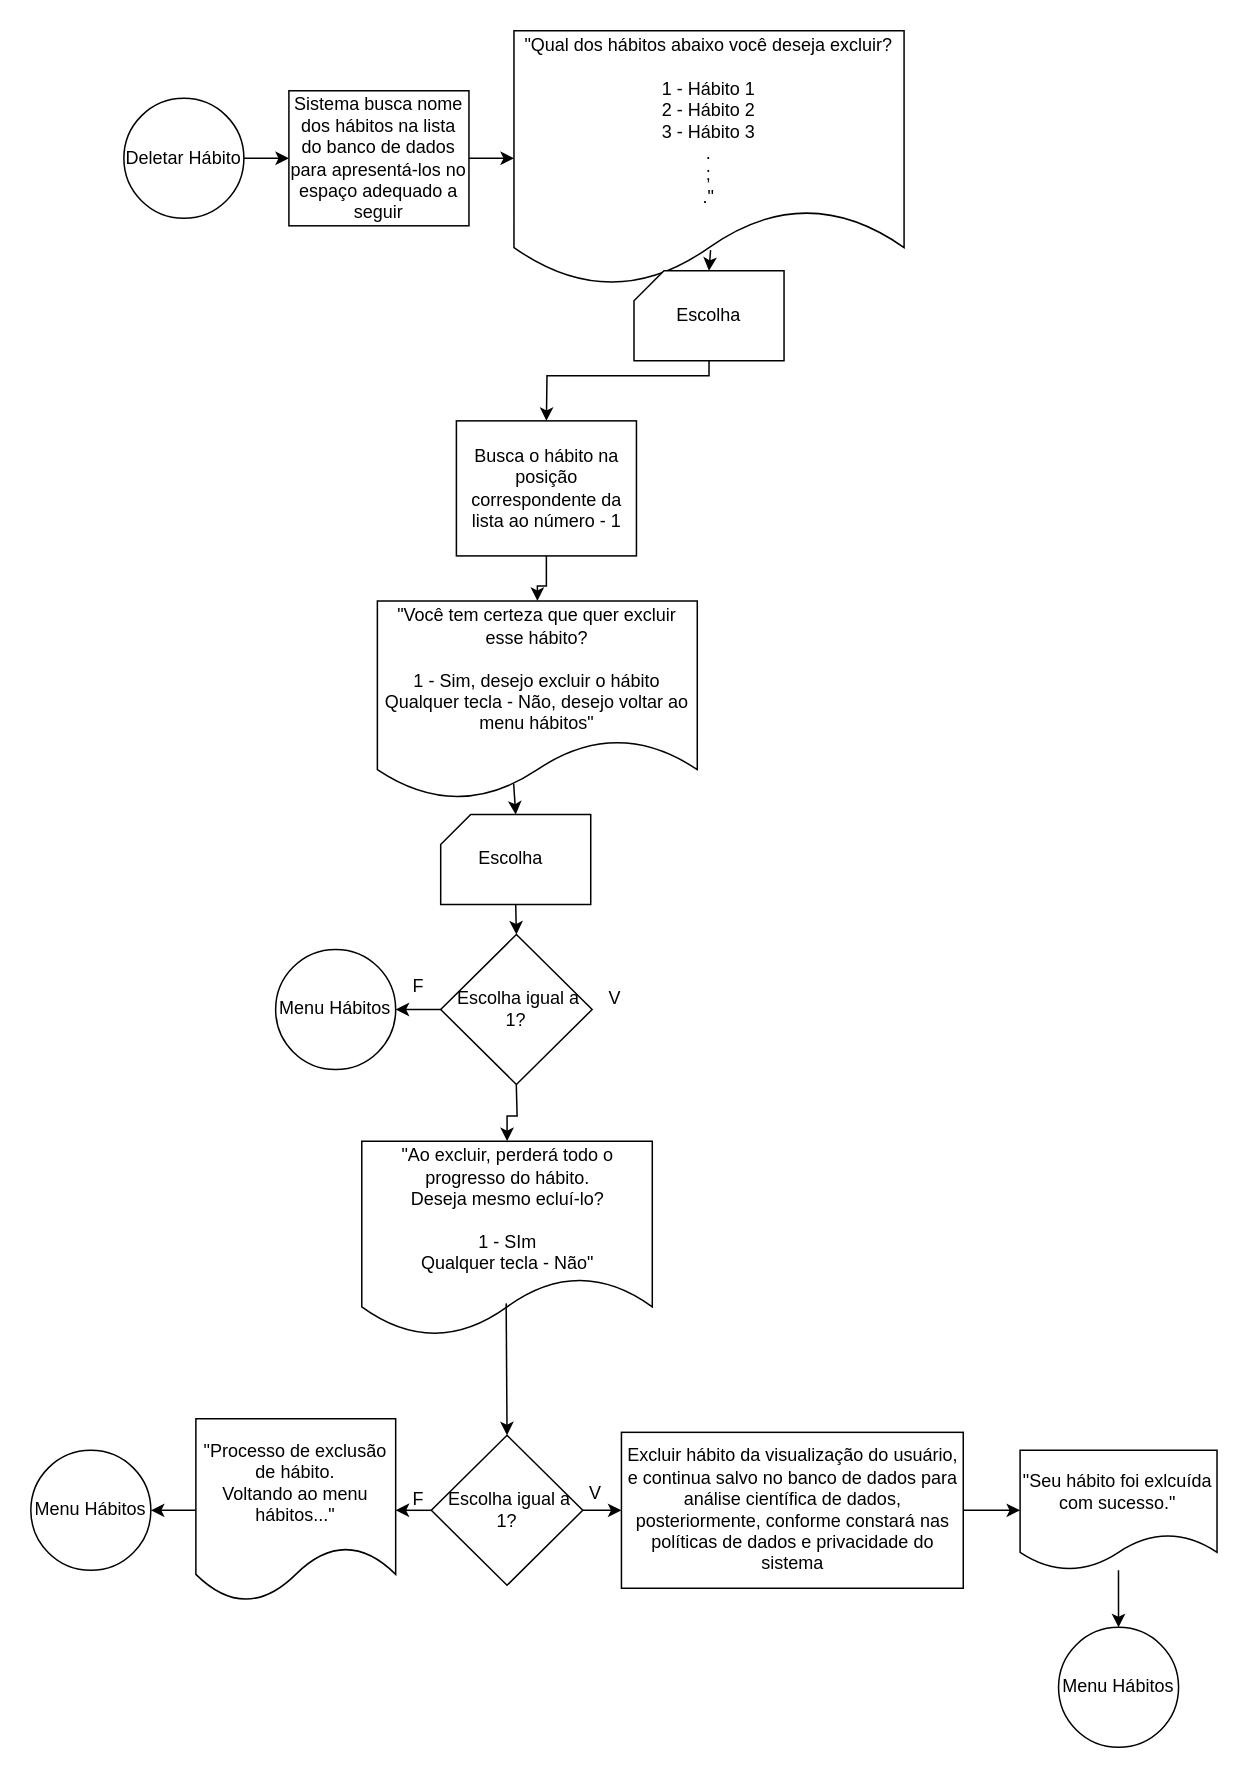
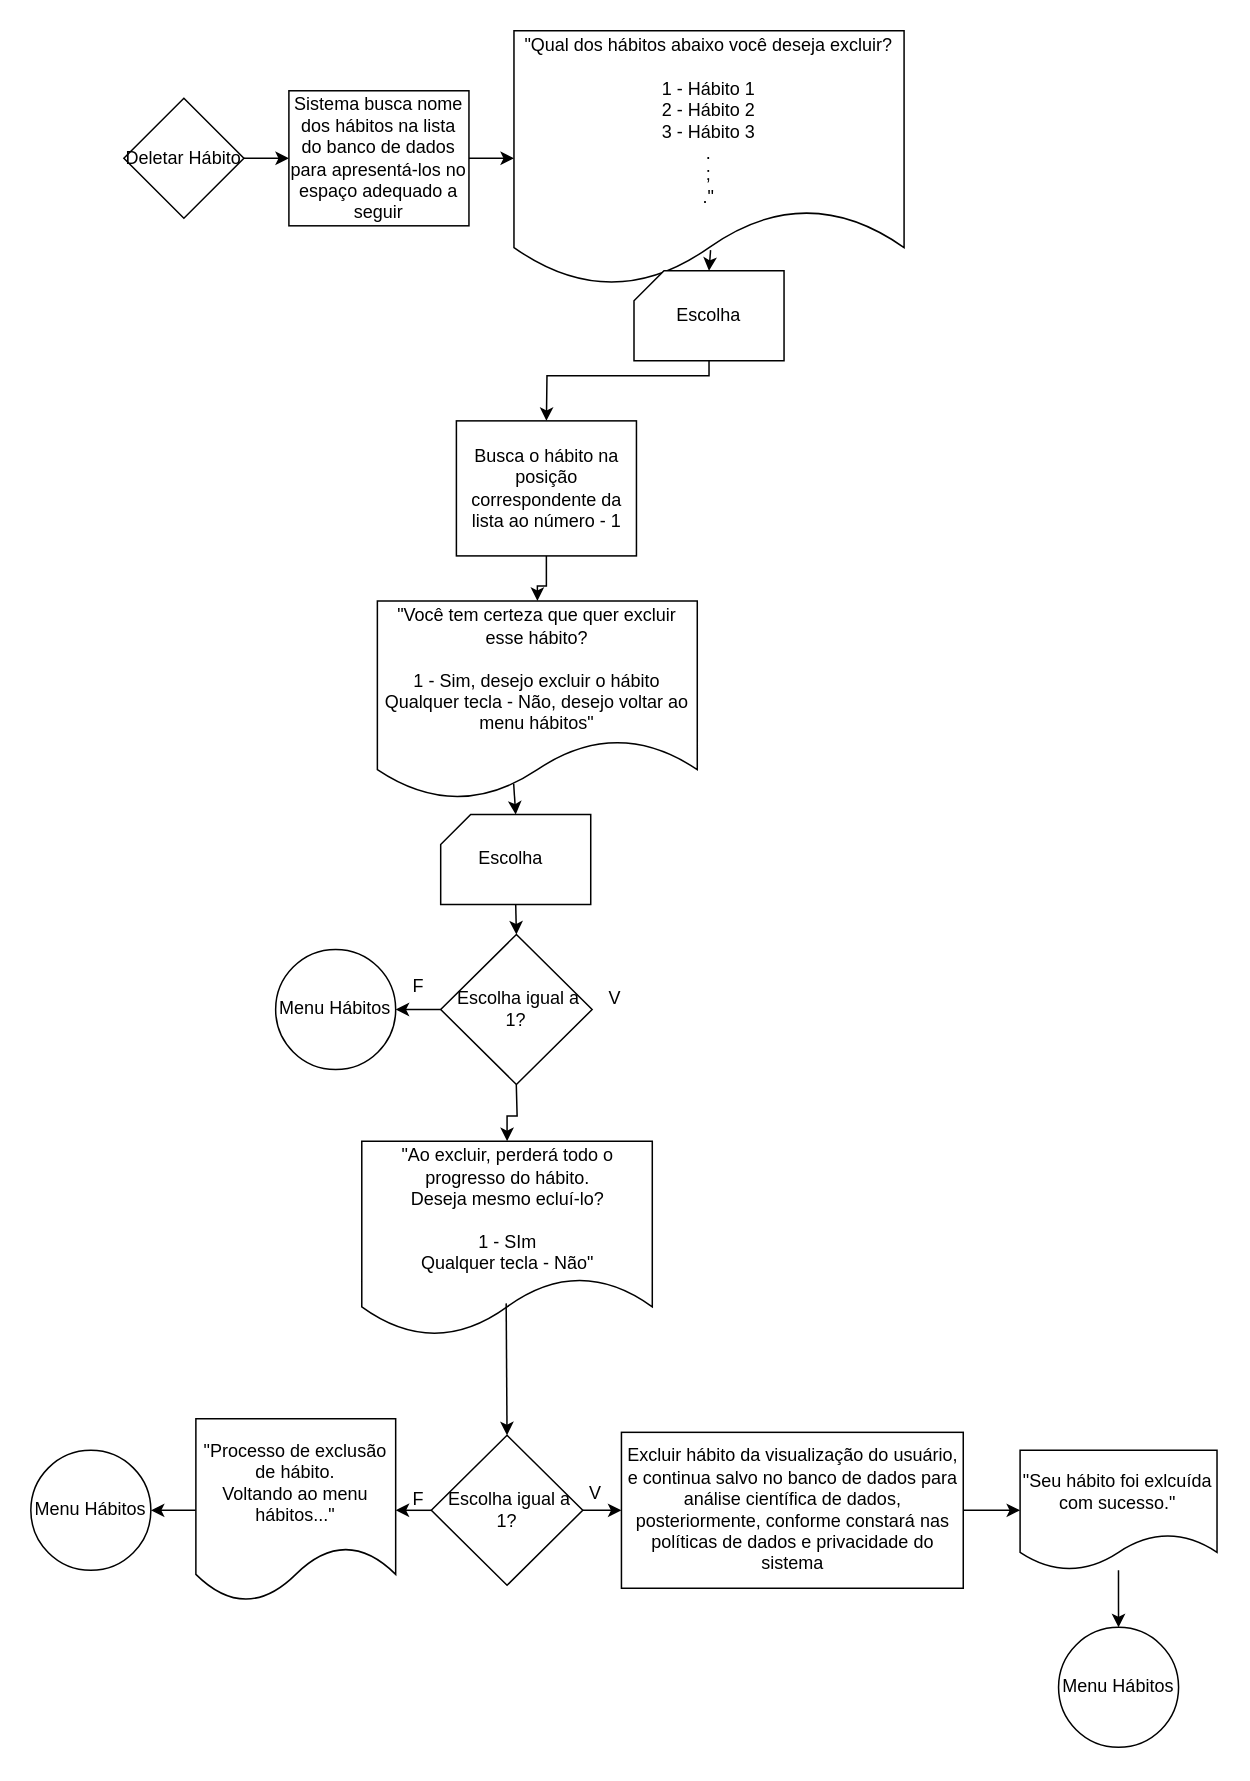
  <mxCell id="0" />
  <mxCell id="1" parent="0" />
  <mxCell id="2" value="" style="edgeStyle=orthogonalEdgeStyle;rounded=0;orthogonalLoop=1;jettySize=auto;html=1;" edge="1" parent="1" source="3" target="32"><mxGeometry relative="1" as="geometry" /></mxCell>
- <mxCell id="3" value="Deletar Hábito" style="ellipse;whiteSpace=wrap;html=1;aspect=fixed;" parent="1" vertex="1"><mxGeometry x="82" y="65" width="80" height="80" as="geometry" /></mxCell>
+ <mxCell id="3" value="Deletar Hábito" style="rhombus;whiteSpace=wrap;html=1;aspect=fixed;" parent="1" vertex="1"><mxGeometry x="82" y="65" width="80" height="80" as="geometry" /></mxCell>
  <mxCell id="4" value="&quot;Ao excluir, perderá todo o progresso do hábito.&lt;div&gt;Deseja mesmo ecluí-lo?&lt;/div&gt;&lt;div&gt;&lt;br&gt;&lt;/div&gt;&lt;div&gt;1 - SIm&lt;/div&gt;&lt;div&gt;Qualquer tecla - Não&quot;&lt;/div&gt;" style="shape=document;whiteSpace=wrap;html=1;boundedLbl=1;" vertex="1" parent="1"><mxGeometry x="240.57" y="760.08" width="193.62" height="129.92" as="geometry" /></mxCell>
  <mxCell id="5" value="F" style="text;html=1;align=center;verticalAlign=middle;resizable=0;points=[];autosize=1;strokeColor=none;fillColor=none;" vertex="1" parent="1"><mxGeometry x="263.16" y="984.08" width="30" height="30" as="geometry" /></mxCell>
  <mxCell id="6" value="" style="edgeStyle=orthogonalEdgeStyle;rounded=0;orthogonalLoop=1;jettySize=auto;html=1;entryX=0;entryY=0.5;entryDx=0;entryDy=0;" edge="1" parent="1" source="8" target="11"><mxGeometry relative="1" as="geometry"><mxPoint x="427.94" y="1006.08" as="targetPoint" /></mxGeometry></mxCell>
  <mxCell id="7" style="edgeStyle=orthogonalEdgeStyle;rounded=0;orthogonalLoop=1;jettySize=auto;html=1;exitX=0;exitY=0.5;exitDx=0;exitDy=0;entryX=1;entryY=0.5;entryDx=0;entryDy=0;" edge="1" parent="1" source="8" target="16"><mxGeometry relative="1" as="geometry" /></mxCell>
  <mxCell id="8" value="&amp;nbsp;Escolha igual a 1?" style="rhombus;whiteSpace=wrap;html=1;" vertex="1" parent="1"><mxGeometry x="286.91" y="956.08" width="100.94" height="100" as="geometry" /></mxCell>
  <mxCell id="9" value="" style="endArrow=classic;html=1;rounded=0;entryX=0.5;entryY=0;entryDx=0;entryDy=0;exitX=0.497;exitY=0.832;exitDx=0;exitDy=0;exitPerimeter=0;" edge="1" parent="1" source="4" target="8"><mxGeometry width="50" height="50" relative="1" as="geometry"><mxPoint x="156.13" y="696.08" as="sourcePoint" /><mxPoint x="206.13" y="646.08" as="targetPoint" /></mxGeometry></mxCell>
  <mxCell id="10" value="" style="edgeStyle=orthogonalEdgeStyle;rounded=0;orthogonalLoop=1;jettySize=auto;html=1;" edge="1" parent="1" source="11" target="13"><mxGeometry relative="1" as="geometry" /></mxCell>
  <mxCell id="11" value="Excluir hábito da visualização do usuário, e continua salvo no banco de dados para análise científica de dados, posteriormente, conforme constará nas políticas de dados e privacidade do sistema" style="whiteSpace=wrap;html=1;" vertex="1" parent="1"><mxGeometry x="413.63" y="954.12" width="227.81" height="103.92" as="geometry" /></mxCell>
  <mxCell id="12" value="" style="edgeStyle=orthogonalEdgeStyle;rounded=0;orthogonalLoop=1;jettySize=auto;html=1;" edge="1" parent="1" source="13" target="14"><mxGeometry relative="1" as="geometry" /></mxCell>
  <mxCell id="13" value="&quot;Seu hábito foi exlcuída com sucesso.&quot;" style="shape=document;whiteSpace=wrap;html=1;boundedLbl=1;" vertex="1" parent="1"><mxGeometry x="679.32" y="966.08" width="131.25" height="80" as="geometry" /></mxCell>
  <mxCell id="14" value="Menu Hábitos" style="ellipse;whiteSpace=wrap;html=1;" vertex="1" parent="1"><mxGeometry x="704.945" y="1084.08" width="80" height="80" as="geometry" /></mxCell>
  <mxCell id="15" value="" style="edgeStyle=orthogonalEdgeStyle;rounded=0;orthogonalLoop=1;jettySize=auto;html=1;" edge="1" parent="1" source="16" target="18"><mxGeometry relative="1" as="geometry" /></mxCell>
  <mxCell id="16" value="&quot;Processo de exclusão de hábito.&lt;div&gt;Voltando ao menu hábitos...&lt;span style=&quot;color: light-dark(rgb(0, 0, 0), rgb(255, 255, 255)); background-color: transparent;&quot;&gt;&quot;&lt;/span&gt;&lt;/div&gt;" style="shape=document;whiteSpace=wrap;html=1;boundedLbl=1;" vertex="1" parent="1"><mxGeometry x="130" y="945.08" width="133.16" height="122" as="geometry" /></mxCell>
  <mxCell id="17" value="V" style="text;html=1;align=center;verticalAlign=middle;resizable=0;points=[];autosize=1;strokeColor=none;fillColor=none;" vertex="1" parent="1"><mxGeometry x="381.13" y="980" width="30" height="30" as="geometry" /></mxCell>
  <mxCell id="18" value="Menu Hábitos" style="ellipse;whiteSpace=wrap;html=1;" vertex="1" parent="1"><mxGeometry x="20" y="966.08" width="80" height="80" as="geometry" /></mxCell>
  <mxCell id="19" value="&quot;Você tem certeza que quer excluir esse hábito?&lt;div&gt;&lt;br&gt;&lt;/div&gt;&lt;div&gt;1 - Sim, desejo excluir o hábito&lt;/div&gt;&lt;div&gt;Qualquer tecla - Não, desejo voltar ao menu hábitos&quot;&lt;/div&gt;" style="shape=document;whiteSpace=wrap;html=1;boundedLbl=1;" vertex="1" parent="1"><mxGeometry x="250.96" y="400" width="213.21" height="132.31" as="geometry" /></mxCell>
  <mxCell id="20" value="V" style="text;html=1;align=center;verticalAlign=middle;resizable=0;points=[];autosize=1;strokeColor=none;fillColor=none;" vertex="1" parent="1"><mxGeometry x="394.1" y="650.31" width="30" height="30" as="geometry" /></mxCell>
  <mxCell id="21" value="F" style="text;html=1;align=center;verticalAlign=middle;resizable=0;points=[];autosize=1;strokeColor=none;fillColor=none;" vertex="1" parent="1"><mxGeometry x="263.16" y="642.4" width="30" height="30" as="geometry" /></mxCell>
  <mxCell id="22" value="" style="edgeStyle=orthogonalEdgeStyle;rounded=0;orthogonalLoop=1;jettySize=auto;html=1;" edge="1" parent="1" source="24" target="25"><mxGeometry relative="1" as="geometry" /></mxCell>
  <mxCell id="23" value="" style="edgeStyle=orthogonalEdgeStyle;rounded=0;orthogonalLoop=1;jettySize=auto;html=1;" edge="1" parent="1" target="4"><mxGeometry relative="1" as="geometry"><mxPoint x="343.553" y="722.314" as="sourcePoint" /></mxGeometry></mxCell>
  <mxCell id="24" value="&amp;nbsp;Escolha igual a 1?" style="rhombus;whiteSpace=wrap;html=1;" vertex="1" parent="1"><mxGeometry x="293.16" y="622.31" width="100.94" height="100" as="geometry" /></mxCell>
  <mxCell id="25" value="Menu Hábitos" style="ellipse;whiteSpace=wrap;html=1;" vertex="1" parent="1"><mxGeometry x="183.16" y="632.31" width="80" height="80" as="geometry" /></mxCell>
  <mxCell id="26" style="edgeStyle=orthogonalEdgeStyle;rounded=0;orthogonalLoop=1;jettySize=auto;html=1;exitX=0.5;exitY=1;exitDx=0;exitDy=0;exitPerimeter=0;entryX=0.5;entryY=0;entryDx=0;entryDy=0;" edge="1" parent="1" source="27" target="24"><mxGeometry relative="1" as="geometry" /></mxCell>
  <mxCell id="27" value="" style="verticalLabelPosition=bottom;verticalAlign=top;html=1;shape=card;whiteSpace=wrap;size=20;arcSize=12;" vertex="1" parent="1"><mxGeometry x="293.16" y="542.39" width="100" height="60" as="geometry" /></mxCell>
  <mxCell id="28" value="" style="endArrow=classic;html=1;rounded=0;entryX=0.5;entryY=0;entryDx=0;entryDy=0;entryPerimeter=0;exitX=0.426;exitY=0.921;exitDx=0;exitDy=0;exitPerimeter=0;" edge="1" parent="1" source="19" target="27"><mxGeometry width="50" height="50" relative="1" as="geometry"><mxPoint x="88.51" y="862.31" as="sourcePoint" /><mxPoint x="138.51" y="812.31" as="targetPoint" /></mxGeometry></mxCell>
  <mxCell id="29" value="Escolha" style="text;html=1;align=center;verticalAlign=middle;whiteSpace=wrap;rounded=0;" vertex="1" parent="1"><mxGeometry x="310.42" y="557.39" width="60" height="30" as="geometry" /></mxCell>
  <mxCell id="30" value="&quot;Qual dos hábitos abaixo você deseja excluir?&lt;div&gt;&lt;br&gt;&lt;/div&gt;&lt;div&gt;1 - Hábito 1&lt;/div&gt;&lt;div&gt;2 - Hábito 2&lt;/div&gt;&lt;div&gt;3 - Hábito 3&lt;/div&gt;&lt;div&gt;.&lt;/div&gt;&lt;div&gt;;&lt;/div&gt;&lt;div&gt;.&quot;&lt;/div&gt;" style="shape=document;whiteSpace=wrap;html=1;boundedLbl=1;" vertex="1" parent="1"><mxGeometry x="342" y="20" width="260" height="170" as="geometry" /></mxCell>
  <mxCell id="31" value="" style="edgeStyle=orthogonalEdgeStyle;rounded=0;orthogonalLoop=1;jettySize=auto;html=1;" edge="1" parent="1" source="32" target="30"><mxGeometry relative="1" as="geometry" /></mxCell>
  <mxCell id="32" value="Sistema busca nome dos hábitos na lista do banco de dados para apresentá-los no espaço adequado a seguir" style="rounded=0;whiteSpace=wrap;html=1;" vertex="1" parent="1"><mxGeometry x="192" y="60" width="120" height="90" as="geometry" /></mxCell>
  <mxCell id="33" value="" style="edgeStyle=orthogonalEdgeStyle;rounded=0;orthogonalLoop=1;jettySize=auto;html=1;" edge="1" parent="1" source="34" target="19"><mxGeometry relative="1" as="geometry" /></mxCell>
  <mxCell id="34" value="Busca o hábito na posição correspondente da lista ao número - 1" style="rounded=0;whiteSpace=wrap;html=1;" vertex="1" parent="1"><mxGeometry x="303.63" y="280" width="120" height="90" as="geometry" /></mxCell>
  <mxCell id="35" value="" style="group" vertex="1" connectable="0" parent="1"><mxGeometry x="422" y="180" width="100" height="60" as="geometry" /></mxCell>
  <mxCell id="36" value="" style="verticalLabelPosition=bottom;verticalAlign=top;html=1;shape=card;whiteSpace=wrap;size=20;arcSize=12;" vertex="1" parent="35"><mxGeometry width="100" height="60" as="geometry" /></mxCell>
  <mxCell id="37" value="Escolha" style="text;html=1;align=center;verticalAlign=middle;whiteSpace=wrap;rounded=0;" vertex="1" parent="35"><mxGeometry x="20" y="15" width="60" height="30" as="geometry" /></mxCell>
  <mxCell id="38" value="" style="endArrow=classic;html=1;rounded=0;entryX=0.5;entryY=0;entryDx=0;entryDy=0;exitX=0.5;exitY=1;exitDx=0;exitDy=0;exitPerimeter=0;" edge="1" parent="1" source="36" target="34"><mxGeometry width="50" height="50" relative="1" as="geometry"><mxPoint x="312" y="310" as="sourcePoint" /><mxPoint x="362" y="260" as="targetPoint" /><Array as="points"><mxPoint x="472" y="250" /><mxPoint x="364" y="250" /></Array></mxGeometry></mxCell>
  <mxCell id="39" value="" style="endArrow=classic;html=1;rounded=0;entryX=0.5;entryY=0;entryDx=0;entryDy=0;entryPerimeter=0;exitX=0.504;exitY=0.86;exitDx=0;exitDy=0;exitPerimeter=0;" edge="1" parent="1" source="30" target="36"><mxGeometry width="50" height="50" relative="1" as="geometry"><mxPoint x="412" y="360" as="sourcePoint" /><mxPoint x="462" y="310" as="targetPoint" /></mxGeometry></mxCell>
